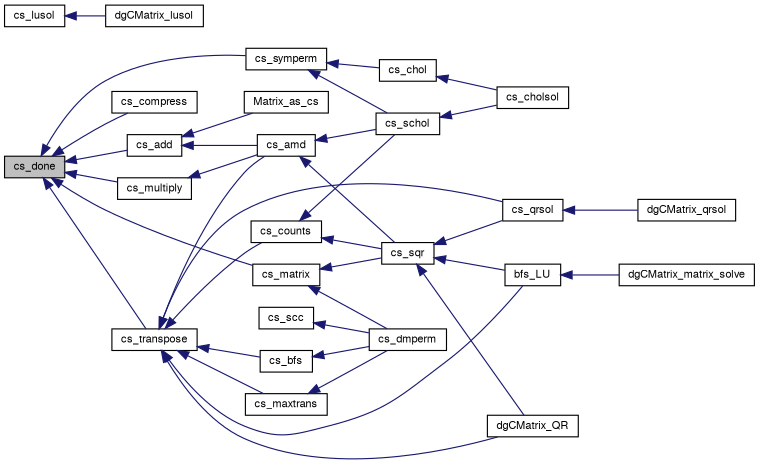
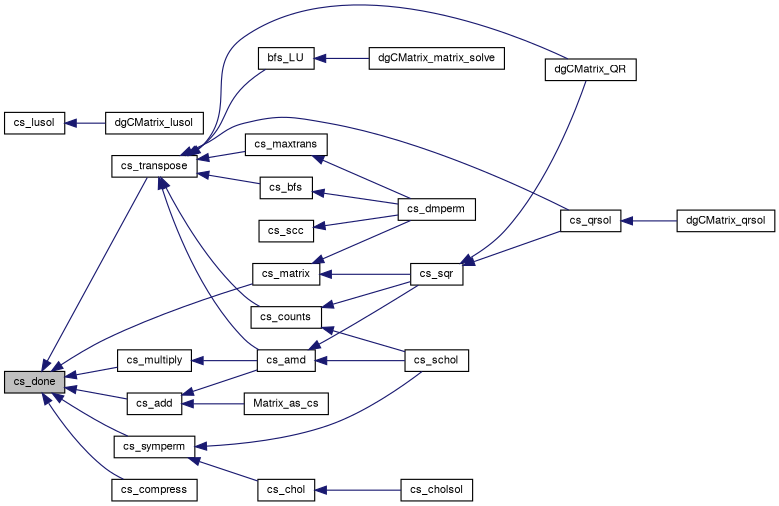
  digraph {
    rankdir=LR
    node [color=black fillcolor=white fontname=FreeSans fontsize=10 shape=record style=filled]
    edge [color=midnightblue dir=back fontname=FreeSans fontsize=10 labelfontname=FreeSans labelfontsize=10 style=solid]
    n1 [fillcolor=grey75 fontcolor=black height=0.2 label=cs_done width=0.4]
    n2 [height=0.2 label=cs_add width=0.4]
    n3 [height=0.2 label=cs_compress width=0.4]
    n4 [height=0.2 label=cs_multiply width=0.4]
    n5 [height=0.2 label=cs_matrix width=0.4]
    n6 [height=0.2 label=cs_symperm width=0.4]
    n7 [height=0.2 label=cs_transpose width=0.4]
    n8 [height=0.2 label=cs_amd width=0.4]
    n9 [height=0.2 label=Matrix_as_cs width=0.4]
    n10 [height=0.2 label=cs_sqr width=0.4]
    n11 [height=0.2 label=cs_dmperm width=0.4]
    n12 [height=0.2 label=cs_schol width=0.4]
    n13 [height=0.2 label=cs_chol width=0.4]
    n14 [height=0.2 label=cs_qrsol width=0.4]
    n15 [height=0.2 label=bfs_LU width=0.4]
    n16 [height=0.2 label=dgCMatrix_QR width=0.4]
    n17 [height=0.2 label=cs_bfs width=0.4]
    n18 [height=0.2 label=cs_counts width=0.4]
    n19 [height=0.2 label=cs_maxtrans width=0.4]
    n20 [height=0.2 label=cs_cholsol width=0.4]
    n21 [height=0.2 label=cs_lusol width=0.4]
    n22 [height=0.2 label=dgCMatrix_lusol width=0.4]
    n23 [height=0.2 label=dgCMatrix_qrsol width=0.4]
    n24 [height=0.2 label=dgCMatrix_matrix_solve width=0.4]
    n25 [height=0.2 label=cs_scc width=0.4]
    n1 -> n2
    n1 -> n3
    n1 -> n4
    n1 -> n5
    n1 -> n6
    n1 -> n7
    n2 -> n8
    n2 -> n9
    n4 -> n8
    n5 -> n10
    n5 -> n11
    n6 -> n12
    n6 -> n13
    n7 -> n8
    n7 -> n14
    n7 -> n15
    n7 -> n16
    n7 -> n17
    n7 -> n18
    n7 -> n19
    n8 -> n10
    n8 -> n12
    n10 -> n14
-   n10 -> n15
    n10 -> n16
-   n12 -> n20
    n13 -> n20
    n14 -> n23
    n15 -> n24
    n17 -> n11
    n18 -> n10
    n18 -> n12
    n19 -> n11
    n21 -> n22
    n25 -> n11
  }
